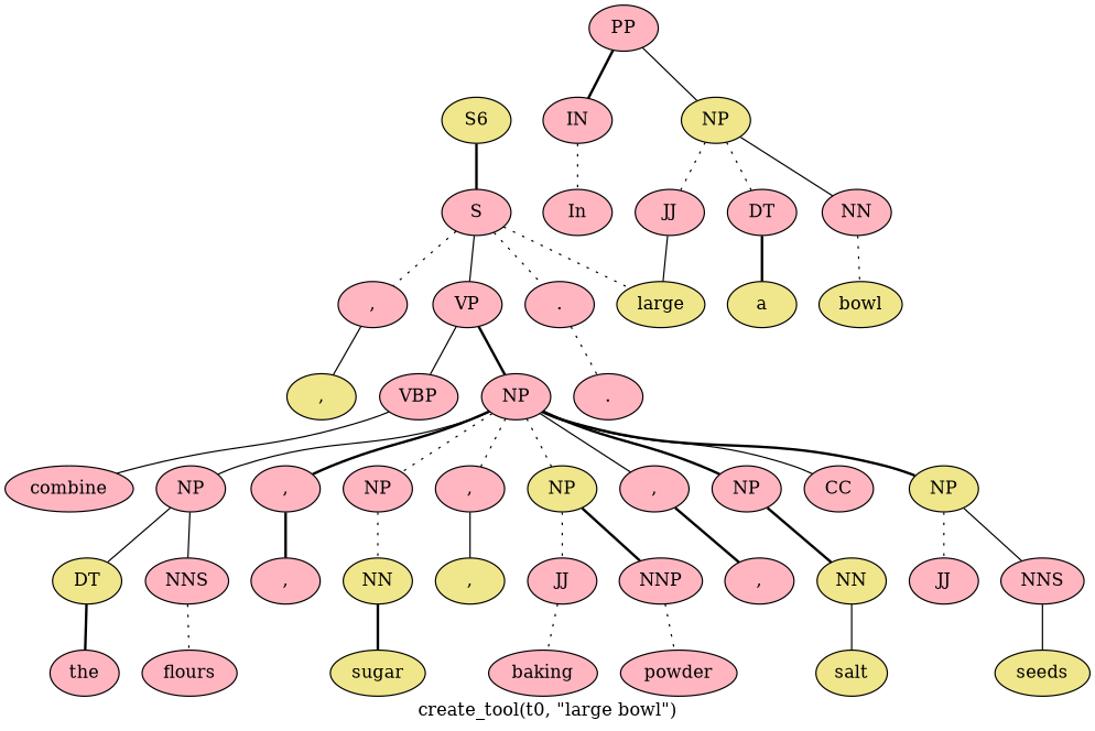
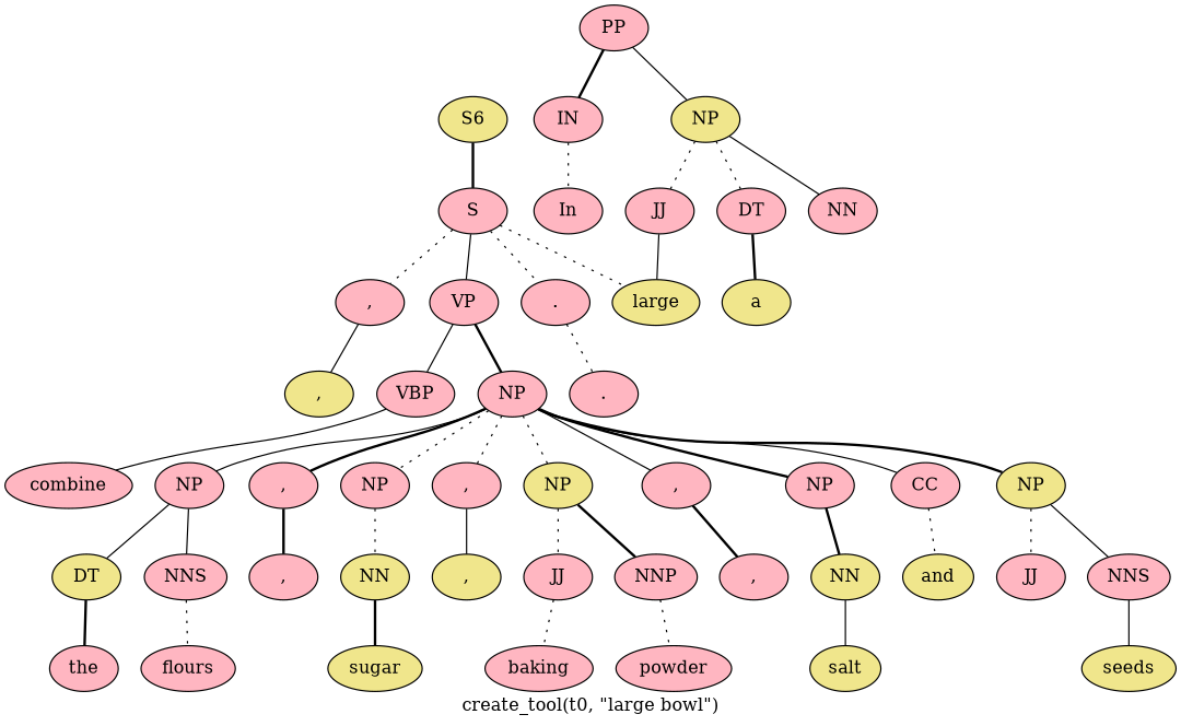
  graph {
    label="create_tool(t0, \"large bowl\")"
    node [fillcolor=lightpink style=filled]
    edge [style=dotted]
    n1 [fillcolor=khaki label=S6]
    n2 [label=S]
    n3 [label=","]
    n4 [label=VP]
    n5 [label="."]
    n6 [fillcolor=khaki label=large]
    n7 [label=PP]
    n8 [label=IN]
    n9 [fillcolor=khaki label=NP]
    n10 [fillcolor=khaki label=","]
    n11 [label=VBP]
    n12 [label=NP]
    n13 [label="."]
    n14 [label=In]
    n15 [label=DT]
    n16 [label=JJ]
    n17 [label=NN]
    n18 [fillcolor=khaki label=a]
-   n19 [fillcolor=khaki label=bowl]
    n20 [label=combine]
    n21 [label=NP]
    n22 [label=","]
    n23 [label=NP]
    n24 [label=","]
    n25 [fillcolor=khaki label=NP]
    n26 [label=","]
    n27 [label=NP]
    n28 [label=CC]
    n29 [fillcolor=khaki label=NP]
    n30 [fillcolor=khaki label=DT]
    n31 [label=NNS]
    n32 [label=","]
    n33 [fillcolor=khaki label=NN]
    n34 [fillcolor=khaki label=","]
    n35 [label=JJ]
    n36 [label=NNP]
    n37 [label=","]
    n38 [fillcolor=khaki label=NN]
+   n39 [fillcolor=khaki label=and]
    n40 [label=JJ]
    n41 [label=NNS]
    n42 [label=the]
    n43 [label=flours]
    n44 [fillcolor=khaki label=sugar]
    n45 [label=baking]
    n46 [label=powder]
    n47 [fillcolor=khaki label=salt]
    n48 [fillcolor=khaki label=seeds]
    n1 -- n2 [style=bold]
    n2 -- n3
    n2 -- n4 [style=solid]
    n2 -- n5
    n2 -- n6
    n3 -- n10 [style=solid]
    n4 -- n11 [style=solid]
    n4 -- n12 [style=bold]
    n5 -- n13
    n7 -- n8 [style=bold]
    n7 -- n9 [style=solid]
    n8 -- n14
    n9 -- n15
    n9 -- n16
    n9 -- n17 [style=solid]
    n11 -- n20 [style=solid]
    n12 -- n21 [style=solid]
    n12 -- n22 [style=bold]
    n12 -- n23
    n12 -- n24
    n12 -- n25
    n12 -- n26 [style=solid]
    n12 -- n27 [style=bold]
    n12 -- n28 [style=solid]
    n12 -- n29 [style=bold]
    n15 -- n18 [style=bold]
    n16 -- n6 [style=solid]
-   n17 -- n19
    n21 -- n30 [style=solid]
    n21 -- n31 [style=solid]
    n22 -- n32 [style=bold]
    n23 -- n33
    n24 -- n34 [style=solid]
    n25 -- n35
    n25 -- n36 [style=bold]
    n26 -- n37 [style=bold]
    n27 -- n38 [style=bold]
+   n28 -- n39
    n29 -- n40
    n29 -- n41 [style=solid]
    n30 -- n42 [style=bold]
    n31 -- n43
    n33 -- n44 [style=bold]
    n35 -- n45
    n36 -- n46
    n38 -- n47 [style=solid]
    n41 -- n48 [style=solid]
  }
